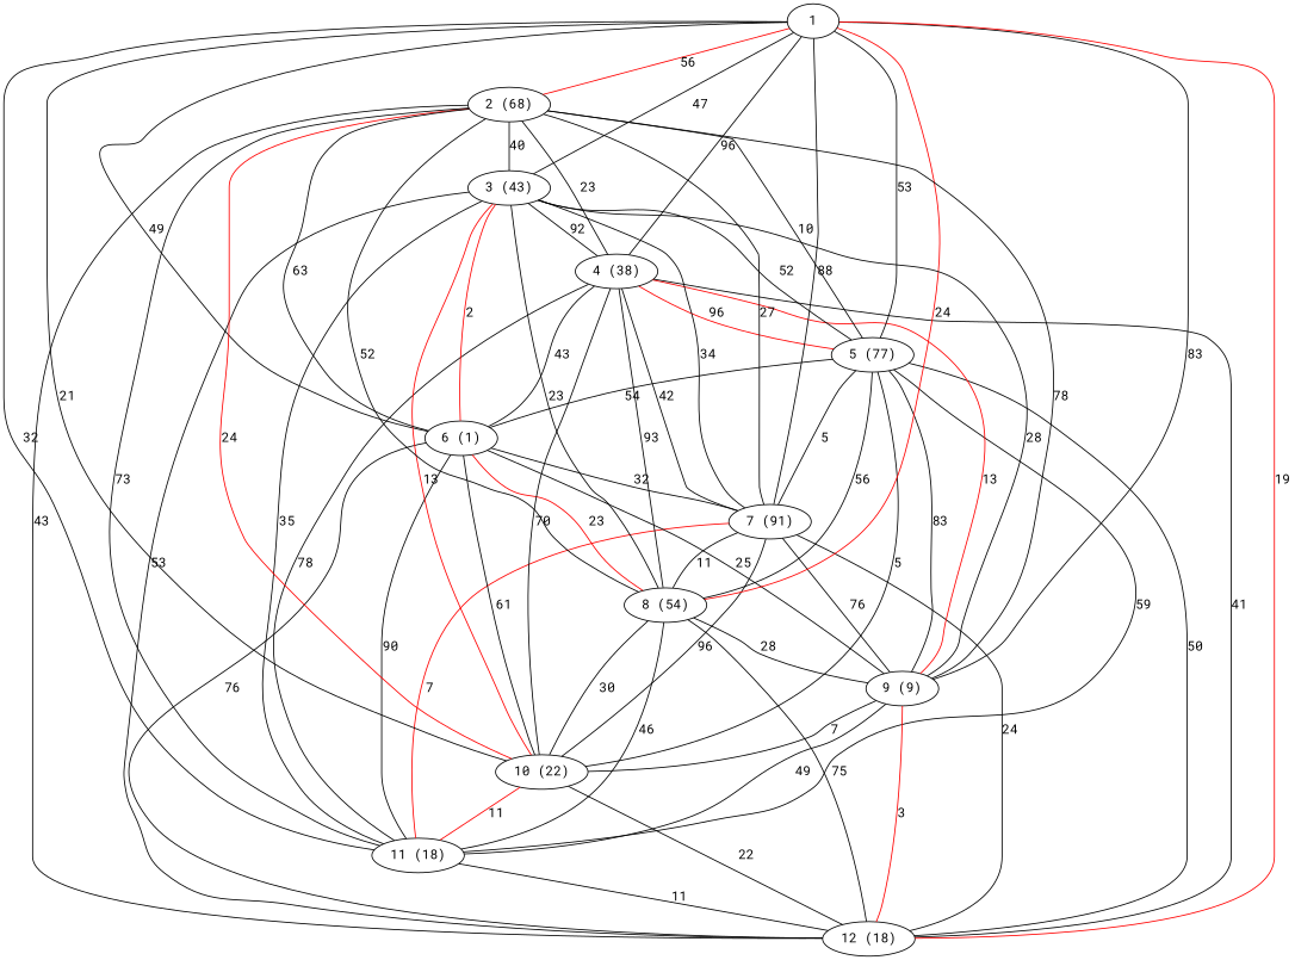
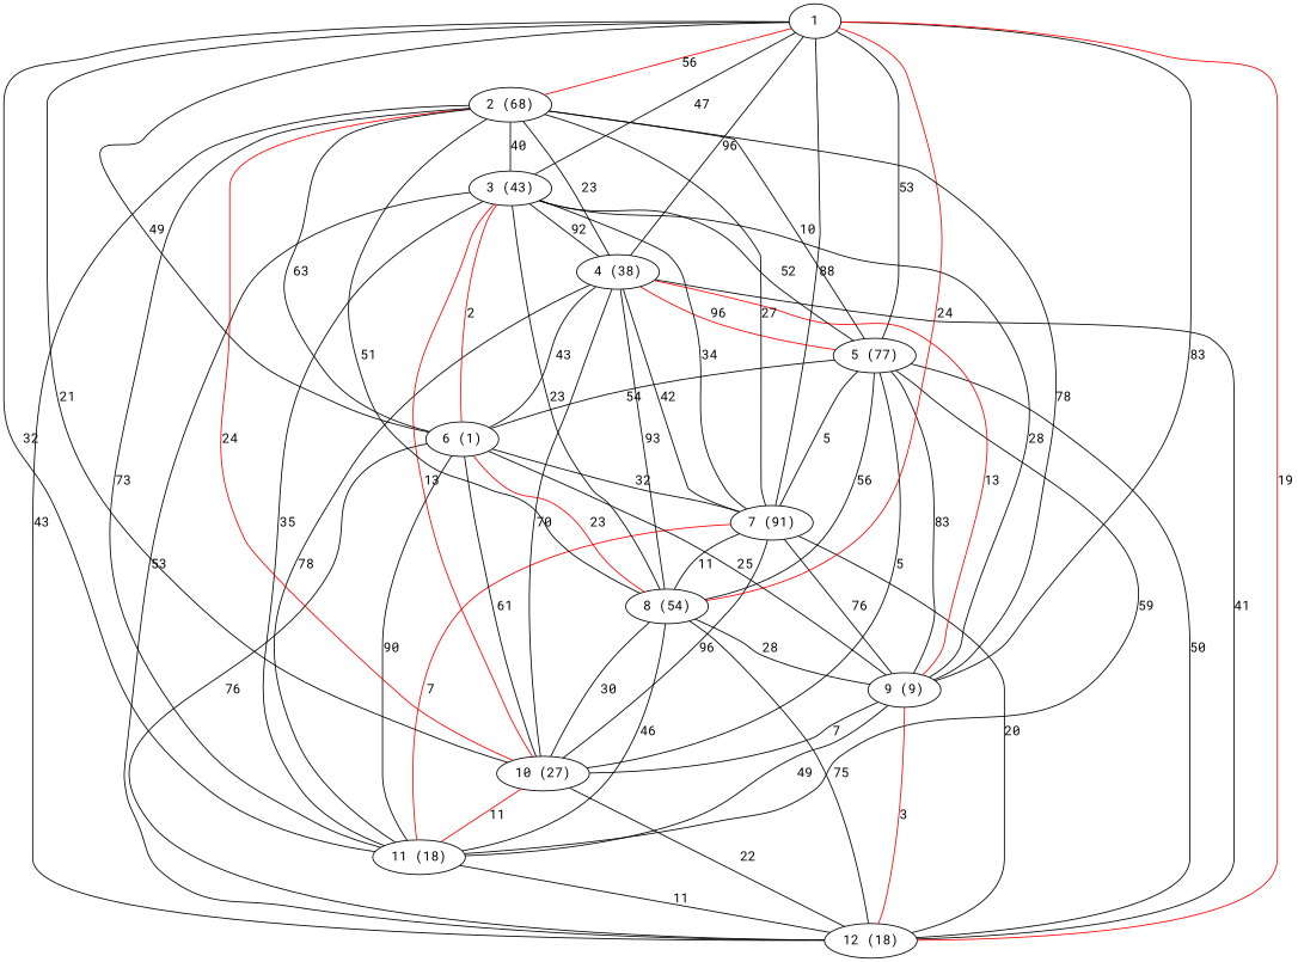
  graph {
    fontname="Roboto Mono"
    node [fontname="Roboto Mono"]
    edge [color=black fontname="Roboto Mono"]
    n1 [label="5 (77)"]
    n2 [label="9 (9)"]
    n3 [label="7 (91)"]
-   n4 [label="10 (22)"]
+   n4 [label="10 (27)"]
    n5 [label="11 (18)"]
    n6 [label="8 (54)"]
    n7 [label="6 (1)"]
    n8 [label="12 (18)"]
    n9 [label="4 (38)"]
    1
    n11 [label="3 (43)"]
    n12 [label="2 (68)"]
    n1 -- n2 [label=83]
    n1 -- n3 [label=5]
    n1 -- n4 [label=5]
    n1 -- n5 [label=59]
    n1 -- n6 [label=56]
    n1 -- n7 [label=54]
    n1 -- n8 [label=50]
    n2 -- n4 [label=7]
    n2 -- n5 [label=49]
    n2 -- n8 [color=red label=3]
    n3 -- n2 [label=76]
    n3 -- n4 [label=96]
    n3 -- n5 [color=red label=7]
    n3 -- n6 [label=11]
-   n3 -- n8 [label=24]
+   n3 -- n8 [label=20]
    n4 -- n5 [color=red label=11]
    n4 -- n8 [label=22]
    n5 -- n8 [label=11]
    n6 -- n2 [label=28]
    n6 -- n4 [label=30]
    n6 -- n5 [label=46]
    n6 -- n8 [label=75]
    n7 -- n2 [label=25]
    n7 -- n3 [label=32]
    n7 -- n4 [label=61]
    n7 -- n5 [label=90]
    n7 -- n6 [color=red label=23]
    n7 -- n8 [label=76]
    n9 -- n1 [color=red label=96]
    n9 -- n2 [color=red label=13]
    n9 -- n3 [label=42]
    n9 -- n4 [label=70]
    n9 -- n5 [label=78]
    n9 -- n6 [label=93]
    n9 -- n7 [label=43]
    n9 -- n8 [label=41]
    1 -- n1 [label=53]
    1 -- n2 [label=83]
    1 -- n3 [label=88]
    1 -- n4 [label=21]
    1 -- n5 [label=32]
    1 -- n6 [color=red label=24]
    1 -- n7 [label=49]
    1 -- n8 [color=red label=19]
    1 -- n9 [label=96]
    1 -- n11 [label=47]
    1 -- n12 [color=red label=56]
    n11 -- n1 [label=52]
    n11 -- n2 [label=28]
    n11 -- n3 [label=34]
    n11 -- n4 [color=red label=13]
    n11 -- n5 [label=35]
    n11 -- n6 [label=23]
    n11 -- n7 [color=red label=2]
    n11 -- n8 [label=53]
    n11 -- n9 [label=92]
    n12 -- n1 [label=10]
    n12 -- n2 [label=78]
    n12 -- n3 [label=27]
    n12 -- n4 [color=red label=24]
    n12 -- n5 [label=73]
-   n12 -- n6 [label=52]
+   n12 -- n6 [label=51]
    n12 -- n7 [label=63]
    n12 -- n8 [label=43]
    n12 -- n9 [label=23]
    n12 -- n11 [label=40]
  }
